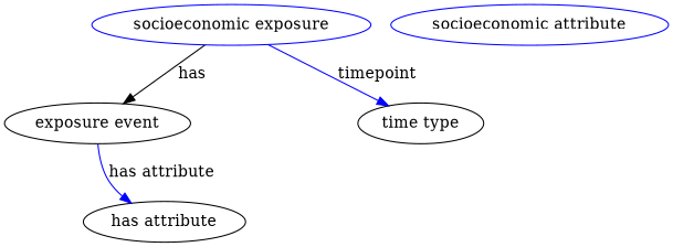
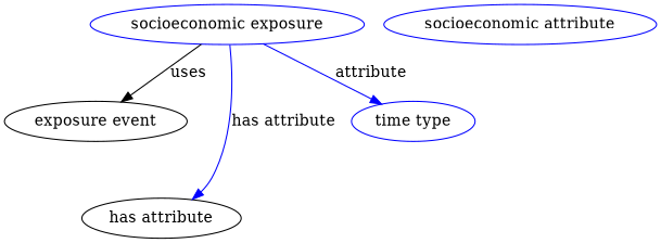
  digraph {
    node [color=blue]
    edge [color=blue style=solid]
    n1 [height=0.5 label="socioeconomic exposure" width=2.7261]
    "exposure event" [height=0.5 width=1.7693 color=""]
    "has attribute" [height=0.5 width=1.4985 color=""]
-   n4 [color=black height=0.5 label="time type" width=1.2277]
+   n4 [height=0.5 label="time type" width=1.2277]
    n5 [height=0.5 label="socioeconomic attribute" width=2.6539]
-   n1 -> "exposure event" [label=has color="" style=""]
-   "exposure event" -> "has attribute" [label="has attribute"]
-   n1 -> n4 [label=timepoint]
+   n1 -> "exposure event" [label=uses color="" style=""]
+   n1 -> "has attribute" [label="has attribute"]
+   n1 -> n4 [label=attribute]
  }
